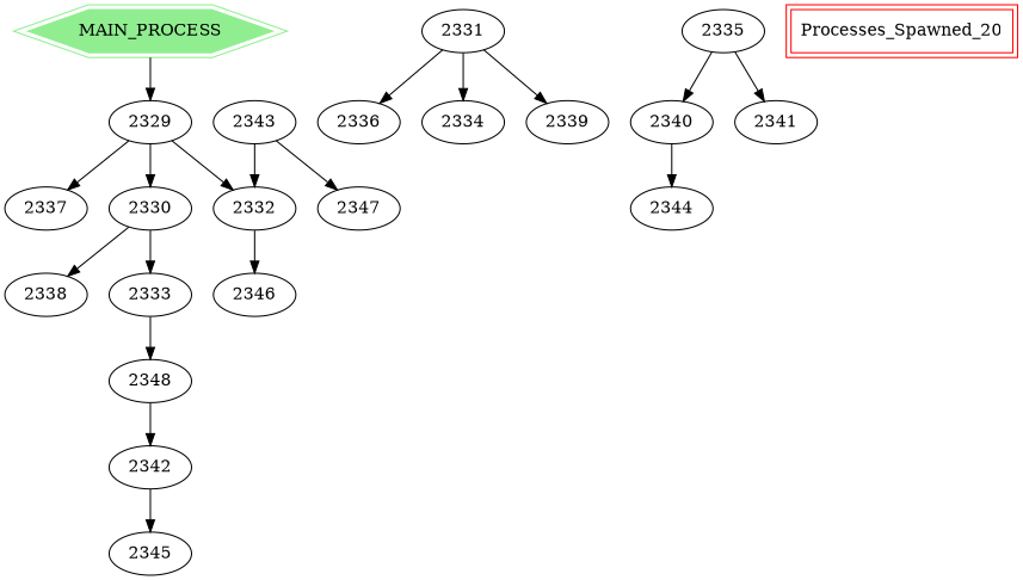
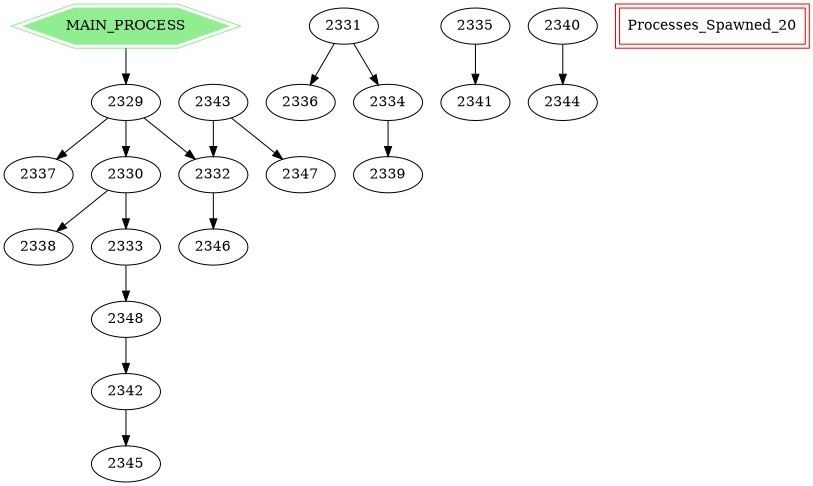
  digraph {
    MAIN_PROCESS [color=lightgreen peripheries=2 shape=polygon sides=6 style=filled]
    2329
    2337
    2330
    2332
    2331
    2336
    2334
    2338
    2333
    2346
    2339
    2335
    2340
    2341
    2348
    2343
    2347
    2344
    2342
    2345
    Processes_Spawned_20 [color=red peripheries=2 shape=polygon sides=4]
    MAIN_PROCESS -> 2329
    2329 -> 2337
    2329 -> 2330
    2329 -> 2332
    2330 -> 2338
    2330 -> 2333
    2332 -> 2346
    2331 -> 2336
    2331 -> 2334
-   2331 -> 2339
+   2334 -> 2339
    2333 -> 2348
-   2335 -> 2340
    2335 -> 2341
    2340 -> 2344
    2348 -> 2342
    2343 -> 2332
    2343 -> 2347
    2342 -> 2345
  }
